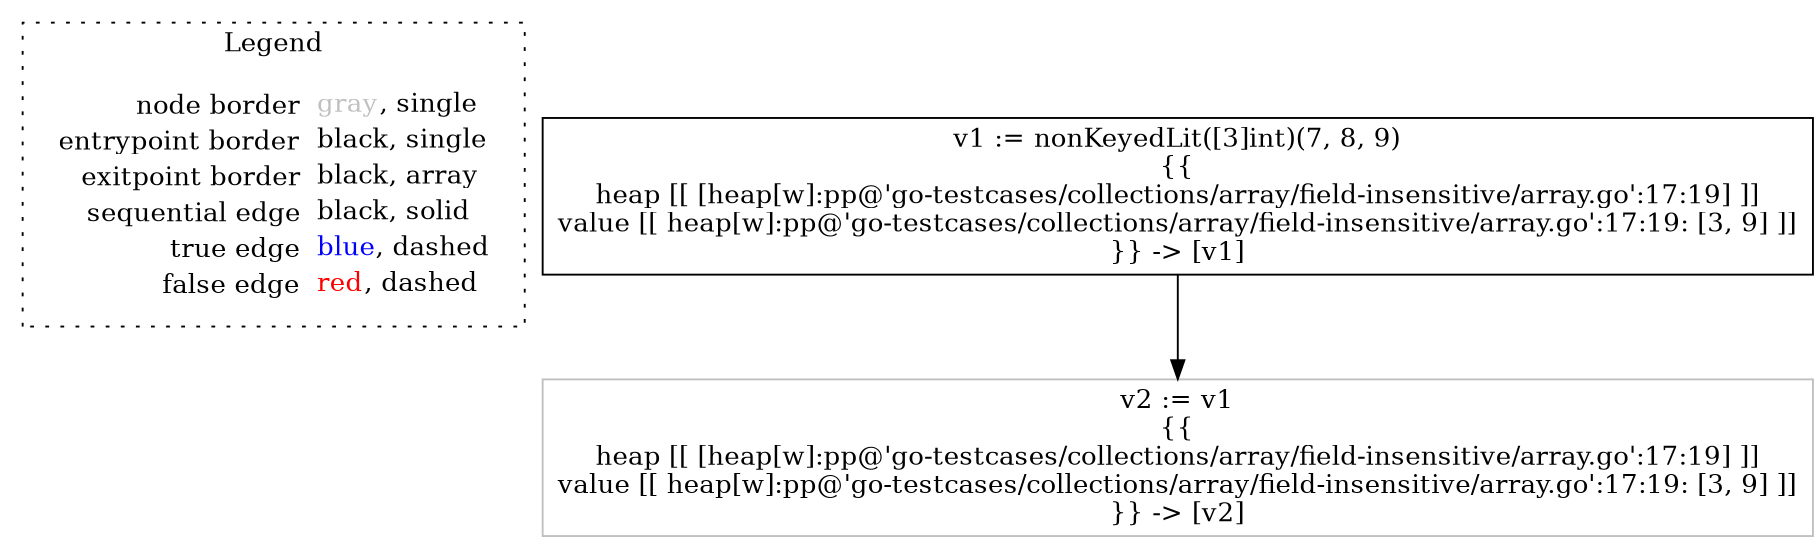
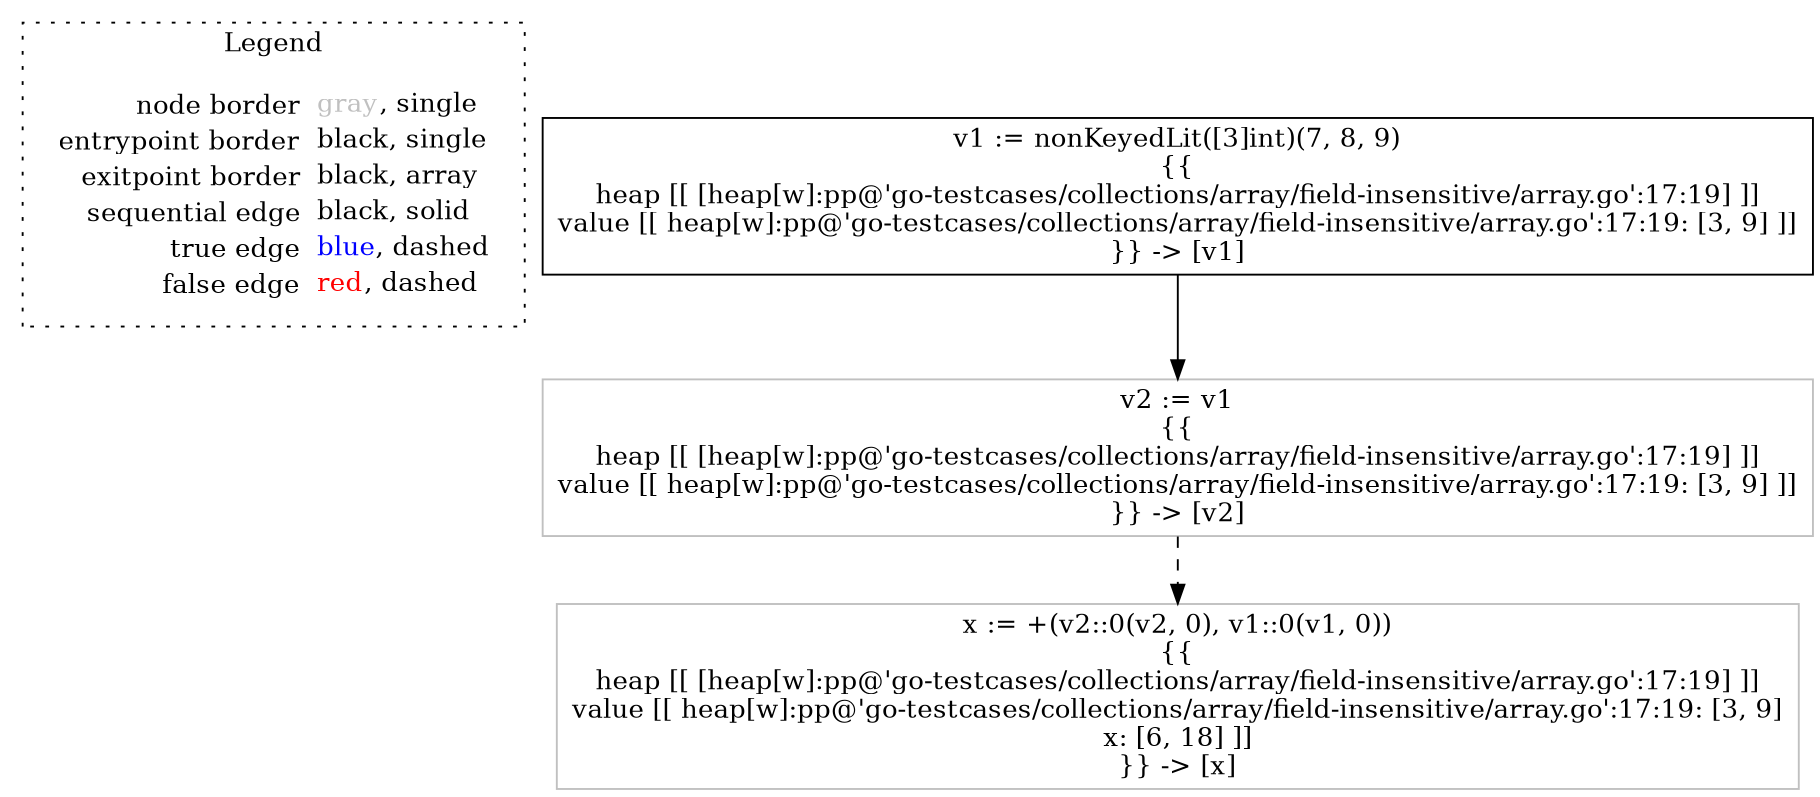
  digraph {
    node [shape=rect color=gray]
    edge [arrowhead=normal color=black]
    n1 [label=<<table border="0" cellpadding="2" cellspacing="0" cellborder="0"><tr><td align="right">node border&nbsp;</td><td align="left"><font color="gray">gray</font>, single</td></tr><tr><td align="right">entrypoint border&nbsp;</td><td align="left"><font color="black">black</font>, single</td></tr><tr><td align="right">exitpoint border&nbsp;</td><td align="left"><font color="black">black</font>, array</td></tr><tr><td align="right">sequential edge&nbsp;</td><td align="left"><font color="black">black</font>, solid</td></tr><tr><td align="right">true edge&nbsp;</td><td align="left"><font color="blue">blue</font>, dashed</td></tr><tr><td align="right">false edge&nbsp;</td><td align="left"><font color="red">red</font>, dashed</td></tr></table>> shape=plaintext color=""]
    n2 [color=black label=<v1 := nonKeyedLit([3]int)(7, 8, 9)<BR/>{{<BR/>heap [[ [heap[w]:pp@'go-testcases/collections/array/field-insensitive/array.go':17:19] ]]<BR/>value [[ heap[w]:pp@'go-testcases/collections/array/field-insensitive/array.go':17:19: [3, 9] ]]<BR/>}} -&gt; [v1]>]
    n3 [label=<v2 := v1<BR/>{{<BR/>heap [[ [heap[w]:pp@'go-testcases/collections/array/field-insensitive/array.go':17:19] ]]<BR/>value [[ heap[w]:pp@'go-testcases/collections/array/field-insensitive/array.go':17:19: [3, 9] ]]<BR/>}} -&gt; [v2]>]
+   n4 [label=<x := +(v2::0(v2, 0), v1::0(v1, 0))<BR/>{{<BR/>heap [[ [heap[w]:pp@'go-testcases/collections/array/field-insensitive/array.go':17:19] ]]<BR/>value [[ heap[w]:pp@'go-testcases/collections/array/field-insensitive/array.go':17:19: [3, 9]<BR/>x: [6, 18] ]]<BR/>}} -&gt; [x]>]
    subgraph cluster_1 {
      label=Legend
      style=dotted
      n1
    }
    n2 -> n3 [style=solid]
+   n3 -> n4 [style=dashed]
  }
